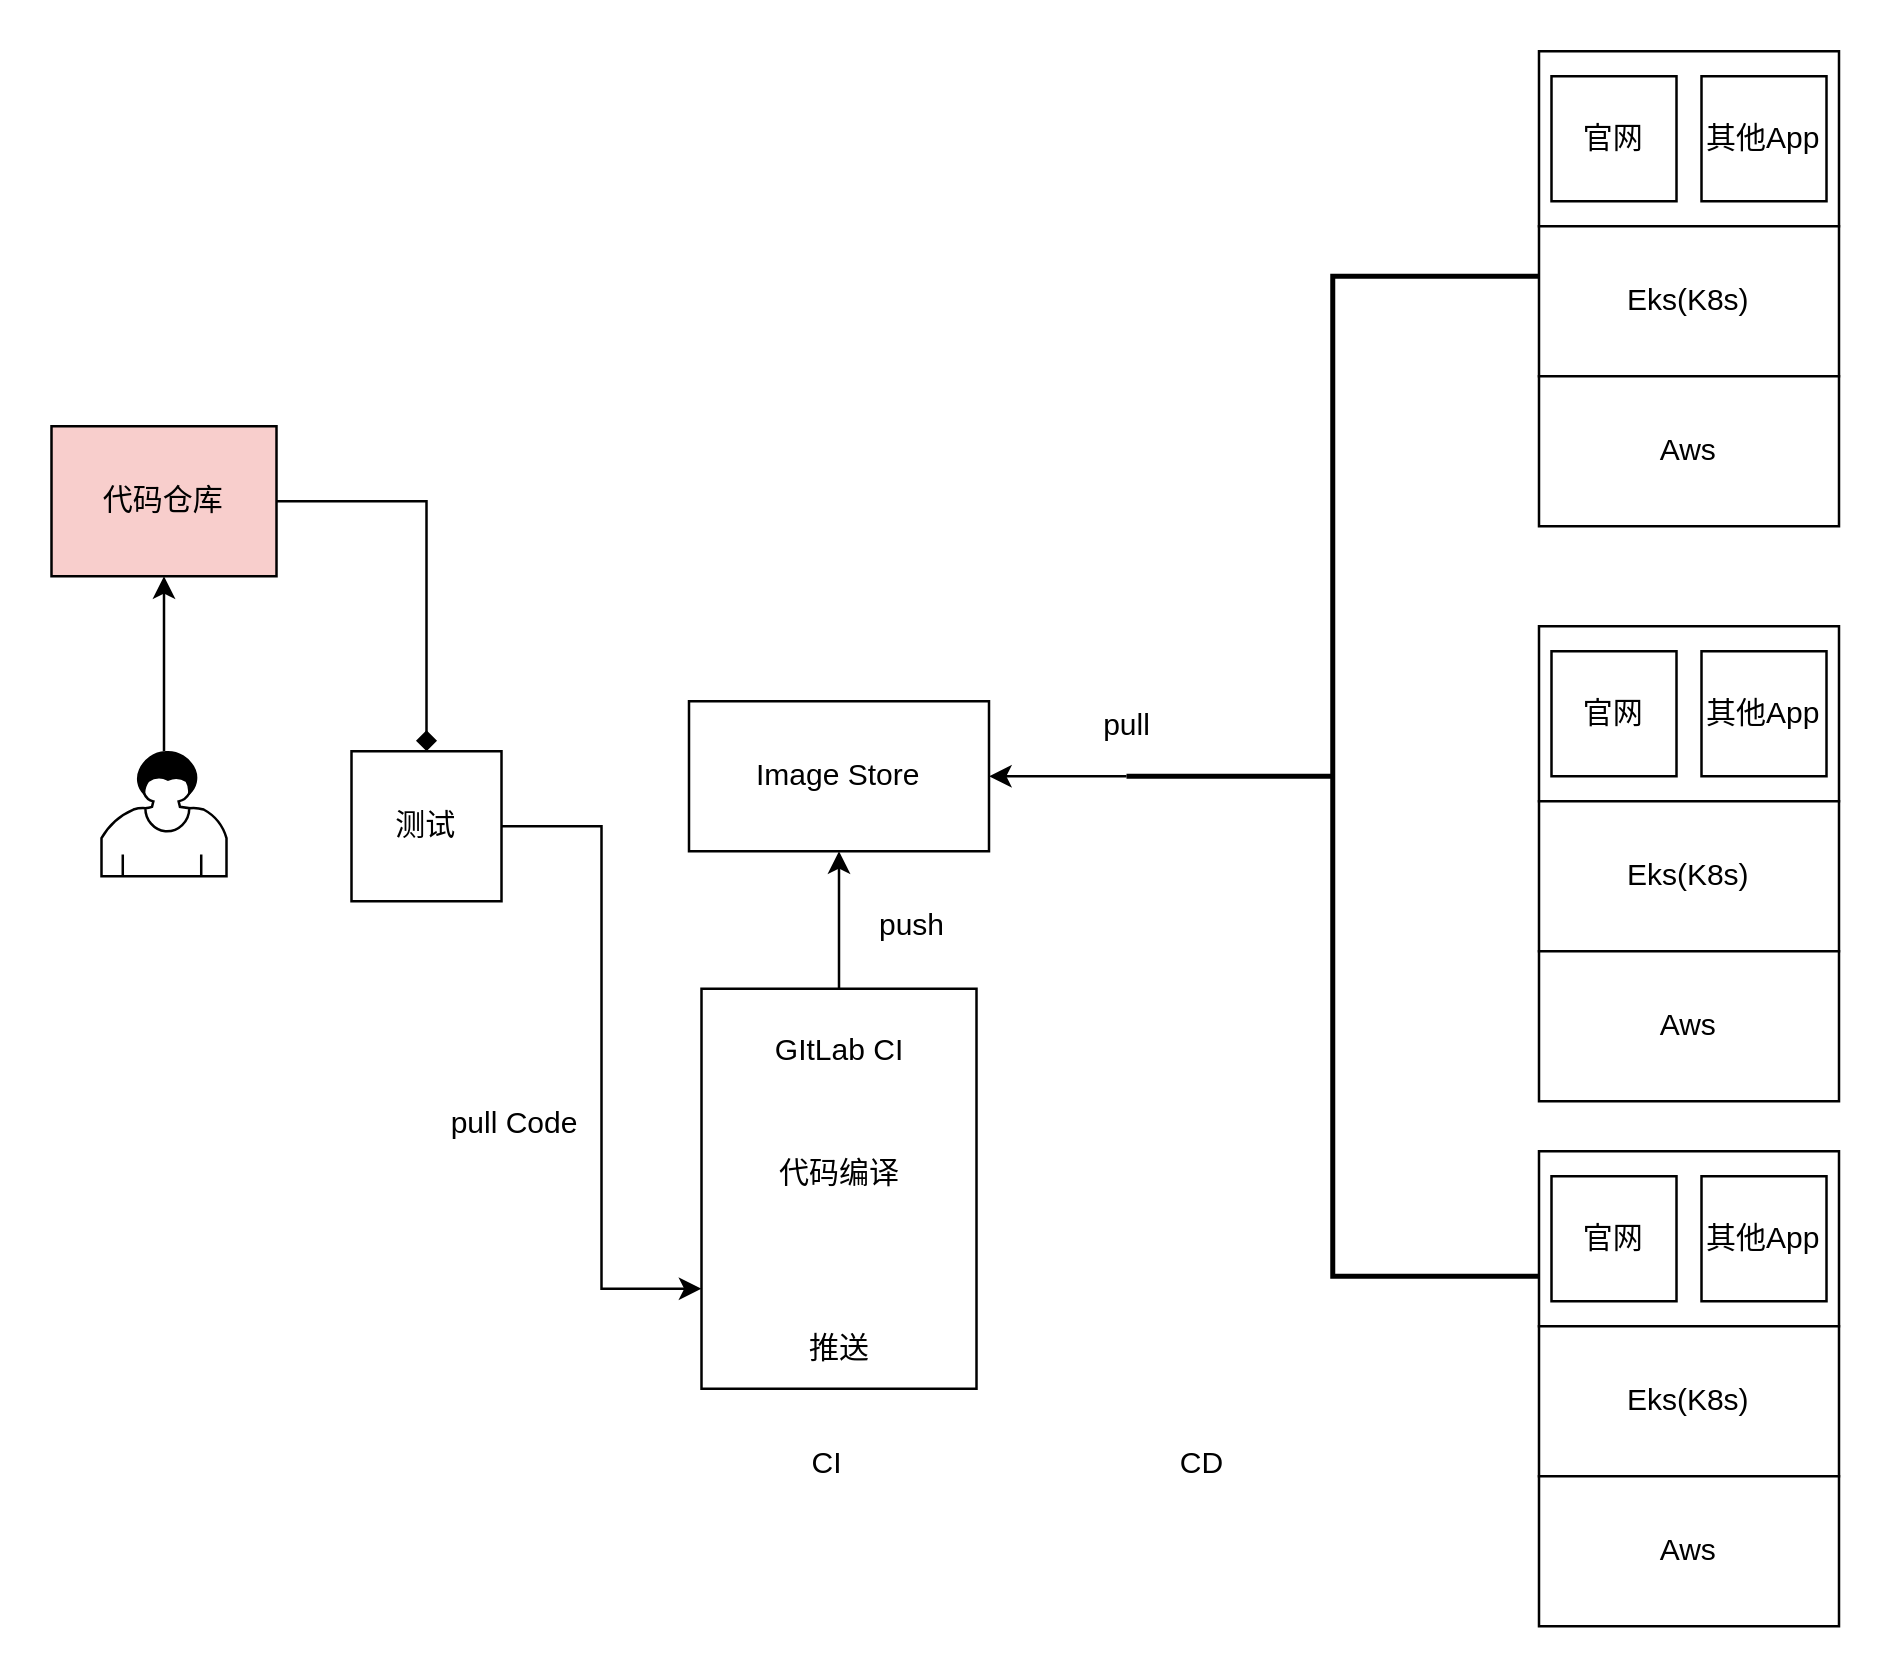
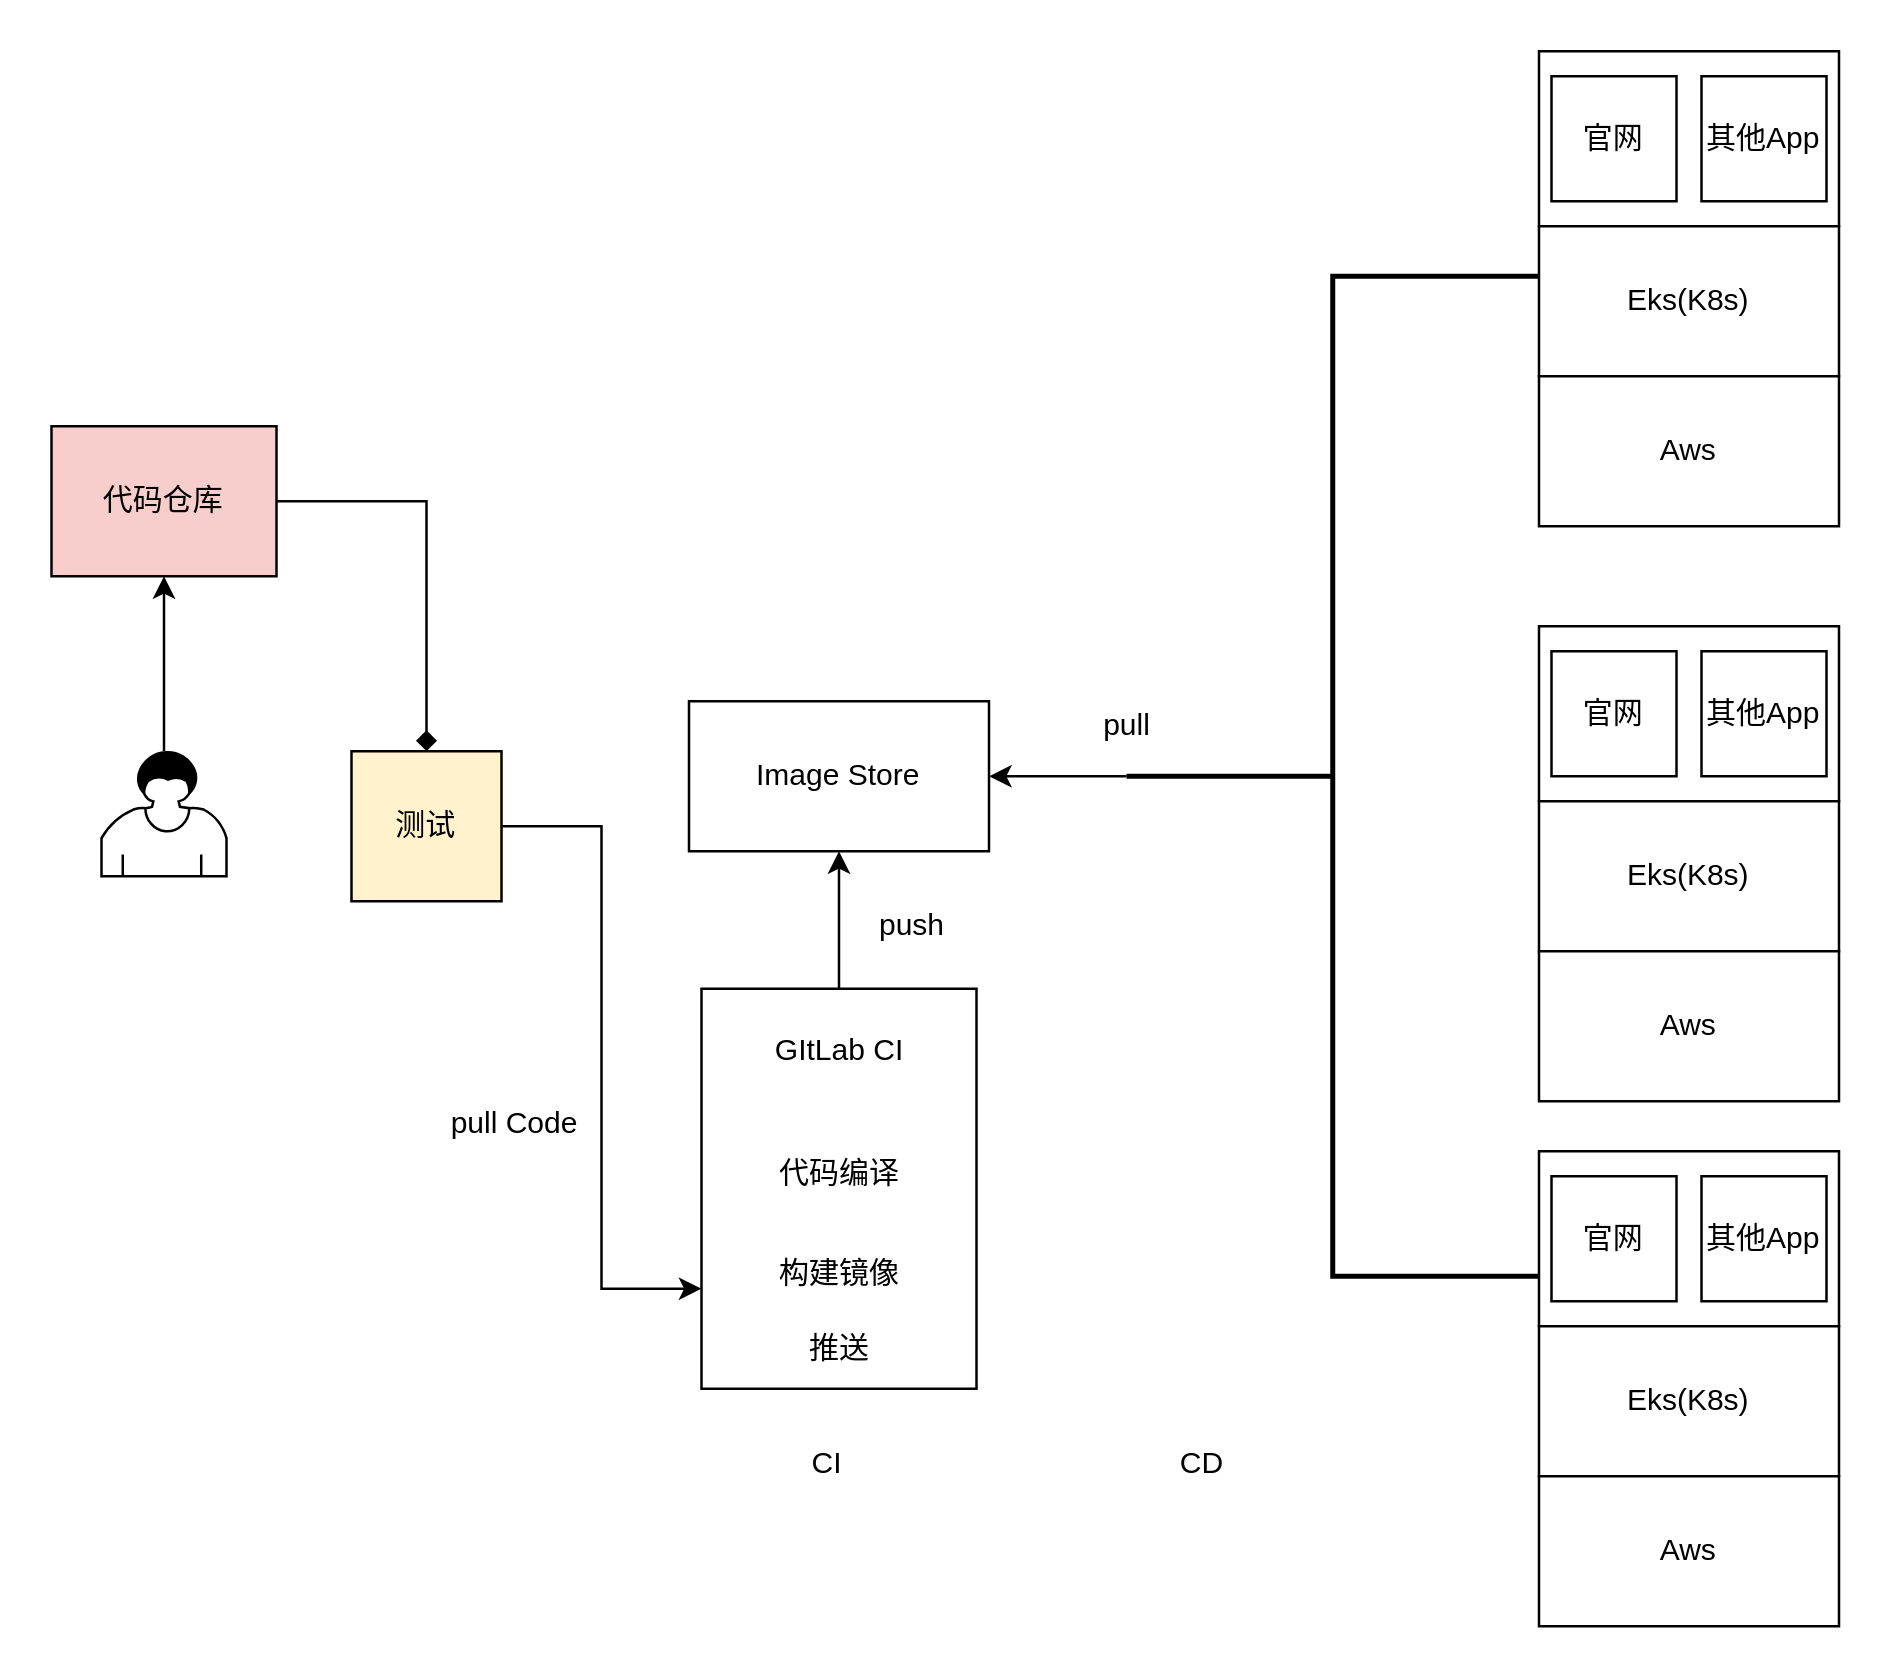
  <mxCell id="0" />
  <mxCell id="1" parent="0" />
  <mxCell id="2" style="edgeStyle=orthogonalEdgeStyle;rounded=0;orthogonalLoop=1;jettySize=auto;html=1;entryX=1;entryY=0.5;entryDx=0;entryDy=0;" edge="1" parent="1" source="3" target="35"><mxGeometry relative="1" as="geometry" /></mxCell>
  <mxCell id="3" value="" style="strokeWidth=2;html=1;shape=mxgraph.flowchart.annotation_2;align=left;labelPosition=right;pointerEvents=1;" vertex="1" parent="1"><mxGeometry x="450" y="110" width="165" height="400" as="geometry" /></mxCell>
  <mxCell id="4" value="pull" style="text;html=1;align=center;verticalAlign=middle;resizable=0;points=[];autosize=1;" vertex="1" parent="1"><mxGeometry x="435" y="280" width="30" height="20" as="geometry" /></mxCell>
  <mxCell id="5" value="" style="rounded=0;whiteSpace=wrap;html=1;" vertex="1" parent="1"><mxGeometry x="615" y="20" width="120" height="70" as="geometry" /></mxCell>
  <mxCell id="6" value="Eks(K8s)" style="rounded=0;whiteSpace=wrap;html=1;" vertex="1" parent="1"><mxGeometry x="615" y="90" width="120" height="60" as="geometry" /></mxCell>
  <mxCell id="7" value="Aws" style="rounded=0;whiteSpace=wrap;html=1;" vertex="1" parent="1"><mxGeometry x="615" y="150" width="120" height="60" as="geometry" /></mxCell>
  <mxCell id="8" value="" style="rounded=0;whiteSpace=wrap;html=1;" vertex="1" parent="1"><mxGeometry x="615" y="250" width="120" height="70" as="geometry" /></mxCell>
  <mxCell id="9" value="Eks(K8s)" style="rounded=0;whiteSpace=wrap;html=1;" vertex="1" parent="1"><mxGeometry x="615" y="320" width="120" height="60" as="geometry" /></mxCell>
  <mxCell id="10" value="Aws" style="rounded=0;whiteSpace=wrap;html=1;" vertex="1" parent="1"><mxGeometry x="615" y="380" width="120" height="60" as="geometry" /></mxCell>
  <mxCell id="11" value="" style="rounded=0;whiteSpace=wrap;html=1;" vertex="1" parent="1"><mxGeometry x="615" y="460" width="120" height="70" as="geometry" /></mxCell>
  <mxCell id="12" value="Eks(K8s)" style="rounded=0;whiteSpace=wrap;html=1;" vertex="1" parent="1"><mxGeometry x="615" y="530" width="120" height="60" as="geometry" /></mxCell>
  <mxCell id="13" value="Aws" style="rounded=0;whiteSpace=wrap;html=1;" vertex="1" parent="1"><mxGeometry x="615" y="590" width="120" height="60" as="geometry" /></mxCell>
  <mxCell id="14" value="官网" style="whiteSpace=wrap;html=1;" vertex="1" parent="1"><mxGeometry x="620" y="30" width="50" height="50" as="geometry" /></mxCell>
  <mxCell id="15" value="其他App" style="whiteSpace=wrap;html=1;" vertex="1" parent="1"><mxGeometry x="680" y="30" width="50" height="50" as="geometry" /></mxCell>
  <mxCell id="16" value="官网" style="whiteSpace=wrap;html=1;" vertex="1" parent="1"><mxGeometry x="620" y="260" width="50" height="50" as="geometry" /></mxCell>
  <mxCell id="17" value="其他App" style="whiteSpace=wrap;html=1;" vertex="1" parent="1"><mxGeometry x="680" y="260" width="50" height="50" as="geometry" /></mxCell>
  <mxCell id="18" value="官网" style="whiteSpace=wrap;html=1;" vertex="1" parent="1"><mxGeometry x="620" y="470" width="50" height="50" as="geometry" /></mxCell>
  <mxCell id="19" value="其他App" style="whiteSpace=wrap;html=1;" vertex="1" parent="1"><mxGeometry x="680" y="470" width="50" height="50" as="geometry" /></mxCell>
  <mxCell id="20" style="edgeStyle=orthogonalEdgeStyle;rounded=0;orthogonalLoop=1;jettySize=auto;html=1;entryX=0.5;entryY=1;entryDx=0;entryDy=0;" edge="1" parent="1" source="21" target="23"><mxGeometry relative="1" as="geometry" /></mxCell>
  <mxCell id="21" value="" style="shape=mxgraph.bpmn.user_task;html=1;outlineConnect=0;" vertex="1" parent="1"><mxGeometry x="40" y="300" width="50" height="50" as="geometry" /></mxCell>
  <mxCell id="22" style="edgeStyle=orthogonalEdgeStyle;rounded=0;orthogonalLoop=1;jettySize=auto;html=1;entryX=0.5;entryY=0;entryDx=0;entryDy=0;endArrow=diamond;" edge="1" parent="1" source="23" target="26"><mxGeometry relative="1" as="geometry" /></mxCell>
  <mxCell id="23" value="代码仓库" style="rounded=0;whiteSpace=wrap;html=1;fillColor=#f8cecc;" vertex="1" parent="1"><mxGeometry x="20" y="170" width="90" height="60" as="geometry" /></mxCell>
  <mxCell id="24" value="CD" style="text;html=1;align=center;verticalAlign=middle;resizable=0;points=[];autosize=1;" vertex="1" parent="1"><mxGeometry x="465" y="575" width="30" height="20" as="geometry" /></mxCell>
  <mxCell id="25" style="edgeStyle=orthogonalEdgeStyle;rounded=0;orthogonalLoop=1;jettySize=auto;html=1;entryX=0;entryY=0.75;entryDx=0;entryDy=0;" edge="1" parent="1" source="26" target="28"><mxGeometry relative="1" as="geometry" /></mxCell>
- <mxCell id="26" value="测试" style="rounded=0;whiteSpace=wrap;html=1;" vertex="1" parent="1"><mxGeometry x="140" y="300" width="60" height="60" as="geometry" /></mxCell>
+ <mxCell id="26" value="测试" style="rounded=0;whiteSpace=wrap;html=1;fillColor=#fff2cc;" vertex="1" parent="1"><mxGeometry x="140" y="300" width="60" height="60" as="geometry" /></mxCell>
  <mxCell id="27" style="edgeStyle=orthogonalEdgeStyle;rounded=0;orthogonalLoop=1;jettySize=auto;html=1;entryX=0.5;entryY=1;entryDx=0;entryDy=0;" edge="1" parent="1" source="28" target="35"><mxGeometry relative="1" as="geometry" /></mxCell>
  <mxCell id="28" value="" style="rounded=0;whiteSpace=wrap;html=1;" vertex="1" parent="1"><mxGeometry x="280" y="395" width="110" height="160" as="geometry" /></mxCell>
  <mxCell id="29" value="GItLab CI" style="text;html=1;align=center;verticalAlign=middle;resizable=0;points=[];autosize=1;" vertex="1" parent="1"><mxGeometry x="300" y="410" width="70" height="20" as="geometry" /></mxCell>
  <mxCell id="30" value="代码编译" style="text;html=1;align=center;verticalAlign=middle;resizable=0;points=[];autosize=1;" vertex="1" parent="1"><mxGeometry x="305" y="459" width="60" height="20" as="geometry" /></mxCell>
+ <mxCell id="31" value="构建镜像" style="text;html=1;align=center;verticalAlign=middle;resizable=0;points=[];autosize=1;" vertex="1" parent="1"><mxGeometry x="305" y="499" width="60" height="20" as="geometry" /></mxCell>
  <mxCell id="32" value="推送" style="text;html=1;align=center;verticalAlign=middle;resizable=0;points=[];autosize=1;" vertex="1" parent="1"><mxGeometry x="315" y="529" width="40" height="20" as="geometry" /></mxCell>
  <mxCell id="33" value="CI" style="text;html=1;align=center;verticalAlign=middle;resizable=0;points=[];autosize=1;" vertex="1" parent="1"><mxGeometry x="315" y="575" width="30" height="20" as="geometry" /></mxCell>
  <mxCell id="34" value="pull Code" style="text;html=1;align=center;verticalAlign=middle;resizable=0;points=[];autosize=1;" vertex="1" parent="1"><mxGeometry x="170" y="439" width="70" height="20" as="geometry" /></mxCell>
  <mxCell id="35" value="Image Store" style="rounded=0;whiteSpace=wrap;html=1;" vertex="1" parent="1"><mxGeometry x="275" y="280" width="120" height="60" as="geometry" /></mxCell>
  <mxCell id="36" value="push" style="text;html=1;align=center;verticalAlign=middle;resizable=0;points=[];autosize=1;" vertex="1" parent="1"><mxGeometry x="344" y="360" width="40" height="20" as="geometry" /></mxCell>
